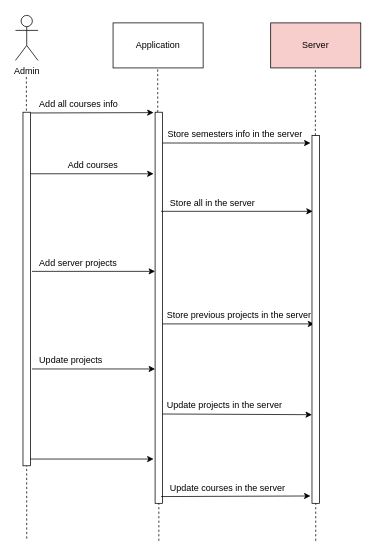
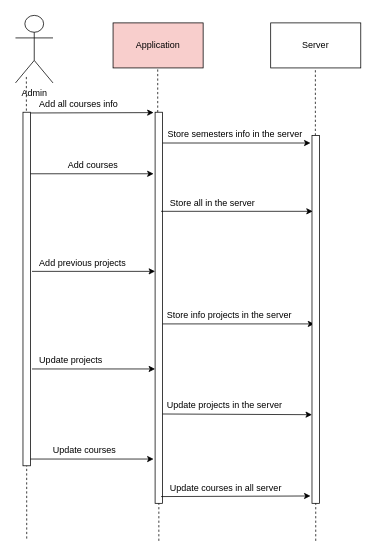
  <mxCell id="0" />
  <mxCell id="1" parent="0" />
- <mxCell id="2" value="Admin" style="shape=umlActor;verticalLabelPosition=bottom;labelBackgroundColor=#ffffff;verticalAlign=top;html=1;outlineConnect=0;" parent="1" vertex="1"><mxGeometry x="20" y="20" width="30" height="60" as="geometry" /></mxCell>
- <mxCell id="3" value="&lt;br&gt;&lt;div&gt;Application&lt;/div&gt;&lt;div&gt;&lt;br&gt;&lt;/div&gt;" style="rounded=0;whiteSpace=wrap;html=1;" parent="1" vertex="1"><mxGeometry x="150" y="30" width="120" height="60" as="geometry" /></mxCell>
- <mxCell id="4" value="Server" style="rounded=0;whiteSpace=wrap;html=1;fillColor=#f8cecc;" parent="1" vertex="1"><mxGeometry x="360" y="30" width="120" height="60" as="geometry" /></mxCell>
+ <mxCell id="2" value="Admin" style="shape=umlActor;verticalLabelPosition=bottom;labelBackgroundColor=#ffffff;verticalAlign=top;html=1;outlineConnect=0;" parent="1" vertex="1"><mxGeometry x="20" y="20" width="50" height="90" as="geometry" /></mxCell>
+ <mxCell id="3" value="&lt;br&gt;&lt;div&gt;Application&lt;/div&gt;&lt;div&gt;&lt;br&gt;&lt;/div&gt;" style="rounded=0;whiteSpace=wrap;html=1;fillColor=#f8cecc;" parent="1" vertex="1"><mxGeometry x="150" y="30" width="120" height="60" as="geometry" /></mxCell>
+ <mxCell id="4" value="Server" style="rounded=0;whiteSpace=wrap;html=1;" parent="1" vertex="1"><mxGeometry x="360" y="30" width="120" height="60" as="geometry" /></mxCell>
  <mxCell id="5" value="" style="endArrow=none;dashed=1;html=1;" parent="1" edge="1"><mxGeometry width="50" height="50" relative="1" as="geometry"><mxPoint x="35" y="717" as="sourcePoint" /><mxPoint x="34.5" y="100" as="targetPoint" /></mxGeometry></mxCell>
  <mxCell id="6" value="" style="endArrow=none;dashed=1;html=1;" parent="1" source="13" edge="1"><mxGeometry width="50" height="50" relative="1" as="geometry"><mxPoint x="220" y="1460" as="sourcePoint" /><mxPoint x="209.5" y="90" as="targetPoint" /></mxGeometry></mxCell>
  <mxCell id="7" value="" style="endArrow=none;dashed=1;html=1;" parent="1" edge="1" source="31"><mxGeometry width="50" height="50" relative="1" as="geometry"><mxPoint x="420" y="1460" as="sourcePoint" /><mxPoint x="419.5" y="90" as="targetPoint" /></mxGeometry></mxCell>
  <mxCell id="8" value="" style="endArrow=classic;html=1;entryX=-0.2;entryY=0.001;entryDx=0;entryDy=0;entryPerimeter=0;" parent="1" target="13" edge="1"><mxGeometry width="50" height="50" relative="1" as="geometry"><mxPoint x="40" y="150" as="sourcePoint" /><mxPoint x="210" y="150" as="targetPoint" /></mxGeometry></mxCell>
  <mxCell id="9" value="Add all courses info" style="text;html=1;resizable=0;points=[];autosize=1;align=left;verticalAlign=top;spacingTop=-4;" parent="1" vertex="1"><mxGeometry x="50" y="129" width="130" height="20" as="geometry" /></mxCell>
  <mxCell id="10" value="" style="endArrow=classic;html=1;entryX=-0.2;entryY=0;entryDx=0;entryDy=0;entryPerimeter=0;" parent="1" edge="1"><mxGeometry width="50" height="50" relative="1" as="geometry"><mxPoint x="211" y="190" as="sourcePoint" /><mxPoint x="413" y="190" as="targetPoint" /></mxGeometry></mxCell>
  <mxCell id="11" value="Store semesters info in the server" style="text;html=1;resizable=0;points=[];autosize=1;align=left;verticalAlign=top;spacingTop=-4;" parent="1" vertex="1"><mxGeometry x="221" y="169" width="190" height="20" as="geometry" /></mxCell>
  <mxCell id="12" value="" style="html=1;points=[];perimeter=orthogonalPerimeter;fontSize=11;" parent="1" vertex="1"><mxGeometry x="30" y="149" width="10" height="471" as="geometry" /></mxCell>
  <mxCell id="13" value="" style="html=1;points=[];perimeter=orthogonalPerimeter;fontSize=11;" parent="1" vertex="1"><mxGeometry x="206" y="149" width="10" height="521" as="geometry" /></mxCell>
  <mxCell id="14" value="" style="endArrow=none;dashed=1;html=1;" parent="1" target="13" edge="1"><mxGeometry width="50" height="50" relative="1" as="geometry"><mxPoint x="211" y="720" as="sourcePoint" /><mxPoint x="209.5" y="90" as="targetPoint" /><Array as="points"><mxPoint x="211" y="720" /></Array></mxGeometry></mxCell>
  <mxCell id="15" value="" style="endArrow=classic;html=1;entryX=-0.2;entryY=0.001;entryDx=0;entryDy=0;entryPerimeter=0;" edge="1" parent="1"><mxGeometry width="50" height="50" relative="1" as="geometry"><mxPoint x="40" y="231" as="sourcePoint" /><mxPoint x="204" y="231" as="targetPoint" /></mxGeometry></mxCell>
  <mxCell id="16" value="Add courses" style="text;html=1;resizable=0;points=[];autosize=1;align=left;verticalAlign=top;spacingTop=-4;" vertex="1" parent="1"><mxGeometry x="88" y="210" width="80" height="20" as="geometry" /></mxCell>
  <mxCell id="17" value="" style="endArrow=classic;html=1;entryX=-0.2;entryY=0;entryDx=0;entryDy=0;entryPerimeter=0;" edge="1" parent="1"><mxGeometry width="50" height="50" relative="1" as="geometry"><mxPoint x="214" y="281" as="sourcePoint" /><mxPoint x="416" y="281" as="targetPoint" /></mxGeometry></mxCell>
  <mxCell id="18" value="Store all in the server" style="text;html=1;resizable=0;points=[];autosize=1;align=left;verticalAlign=top;spacingTop=-4;" vertex="1" parent="1"><mxGeometry x="224" y="260" width="160" height="20" as="geometry" /></mxCell>
  <mxCell id="19" value="" style="endArrow=classic;html=1;entryX=-0.2;entryY=0.001;entryDx=0;entryDy=0;entryPerimeter=0;" edge="1" parent="1"><mxGeometry width="50" height="50" relative="1" as="geometry"><mxPoint x="42" y="361" as="sourcePoint" /><mxPoint x="206" y="361" as="targetPoint" /></mxGeometry></mxCell>
- <mxCell id="20" value="Add server projects" style="text;html=1;resizable=0;points=[];autosize=1;align=left;verticalAlign=top;spacingTop=-4;" vertex="1" parent="1"><mxGeometry x="50" y="340" width="130" height="20" as="geometry" /></mxCell>
+ <mxCell id="20" value="Add previous projects" style="text;html=1;resizable=0;points=[];autosize=1;align=left;verticalAlign=top;spacingTop=-4;" vertex="1" parent="1"><mxGeometry x="50" y="340" width="130" height="20" as="geometry" /></mxCell>
  <mxCell id="21" value="" style="endArrow=classic;html=1;entryX=-0.2;entryY=0;entryDx=0;entryDy=0;entryPerimeter=0;" edge="1" parent="1"><mxGeometry width="50" height="50" relative="1" as="geometry"><mxPoint x="216" y="431" as="sourcePoint" /><mxPoint x="418" y="431" as="targetPoint" /></mxGeometry></mxCell>
- <mxCell id="22" value="Store previous projects in the server" style="text;html=1;resizable=0;points=[];autosize=1;align=left;verticalAlign=top;spacingTop=-4;" vertex="1" parent="1"><mxGeometry x="220" y="410" width="200" height="20" as="geometry" /></mxCell>
+ <mxCell id="22" value="Store info projects in the server" style="text;html=1;resizable=0;points=[];autosize=1;align=left;verticalAlign=top;spacingTop=-4;" vertex="1" parent="1"><mxGeometry x="220" y="410" width="200" height="20" as="geometry" /></mxCell>
  <mxCell id="23" value="" style="endArrow=classic;html=1;entryX=-0.2;entryY=0.001;entryDx=0;entryDy=0;entryPerimeter=0;" edge="1" parent="1"><mxGeometry width="50" height="50" relative="1" as="geometry"><mxPoint x="42" y="491" as="sourcePoint" /><mxPoint x="206" y="491" as="targetPoint" /></mxGeometry></mxCell>
  <mxCell id="24" value="Update projects" style="text;html=1;resizable=0;points=[];autosize=1;align=left;verticalAlign=top;spacingTop=-4;" vertex="1" parent="1"><mxGeometry x="50" y="470" width="100" height="20" as="geometry" /></mxCell>
  <mxCell id="25" value="" style="endArrow=classic;html=1;entryX=0;entryY=0.759;entryDx=0;entryDy=0;entryPerimeter=0;" edge="1" parent="1" target="31"><mxGeometry width="50" height="50" relative="1" as="geometry"><mxPoint x="216" y="551" as="sourcePoint" /><mxPoint x="418" y="551" as="targetPoint" /></mxGeometry></mxCell>
  <mxCell id="26" value="Update projects in the server" style="text;html=1;resizable=0;points=[];autosize=1;align=left;verticalAlign=top;spacingTop=-4;" vertex="1" parent="1"><mxGeometry x="220" y="530" width="160" height="20" as="geometry" /></mxCell>
  <mxCell id="27" value="" style="endArrow=classic;html=1;entryX=-0.2;entryY=0.001;entryDx=0;entryDy=0;entryPerimeter=0;" edge="1" parent="1"><mxGeometry width="50" height="50" relative="1" as="geometry"><mxPoint x="40" y="611" as="sourcePoint" /><mxPoint x="204" y="611" as="targetPoint" /></mxGeometry></mxCell>
+ <mxCell id="28" value="Update courses" style="text;html=1;resizable=0;points=[];autosize=1;align=left;verticalAlign=top;spacingTop=-4;" vertex="1" parent="1"><mxGeometry x="68" y="590" width="100" height="20" as="geometry" /></mxCell>
  <mxCell id="29" value="" style="endArrow=classic;html=1;entryX=-0.2;entryY=0.98;entryDx=0;entryDy=0;entryPerimeter=0;" edge="1" parent="1" target="31"><mxGeometry width="50" height="50" relative="1" as="geometry"><mxPoint x="214" y="661" as="sourcePoint" /><mxPoint x="416" y="661" as="targetPoint" /></mxGeometry></mxCell>
- <mxCell id="30" value="Update courses in the server" style="text;html=1;resizable=0;points=[];autosize=1;align=left;verticalAlign=top;spacingTop=-4;" vertex="1" parent="1"><mxGeometry x="224" y="640" width="170" height="20" as="geometry" /></mxCell>
+ <mxCell id="30" value="Update courses in all server" style="text;html=1;resizable=0;points=[];autosize=1;align=left;verticalAlign=top;spacingTop=-4;" vertex="1" parent="1"><mxGeometry x="224" y="640" width="170" height="20" as="geometry" /></mxCell>
  <mxCell id="31" value="" style="html=1;points=[];perimeter=orthogonalPerimeter;" vertex="1" parent="1"><mxGeometry x="415" y="180" width="10" height="490" as="geometry" /></mxCell>
  <mxCell id="32" value="" style="endArrow=none;dashed=1;html=1;" edge="1" parent="1" target="31"><mxGeometry width="50" height="50" relative="1" as="geometry"><mxPoint x="420" y="720" as="sourcePoint" /><mxPoint x="419.5" y="90" as="targetPoint" /></mxGeometry></mxCell>
